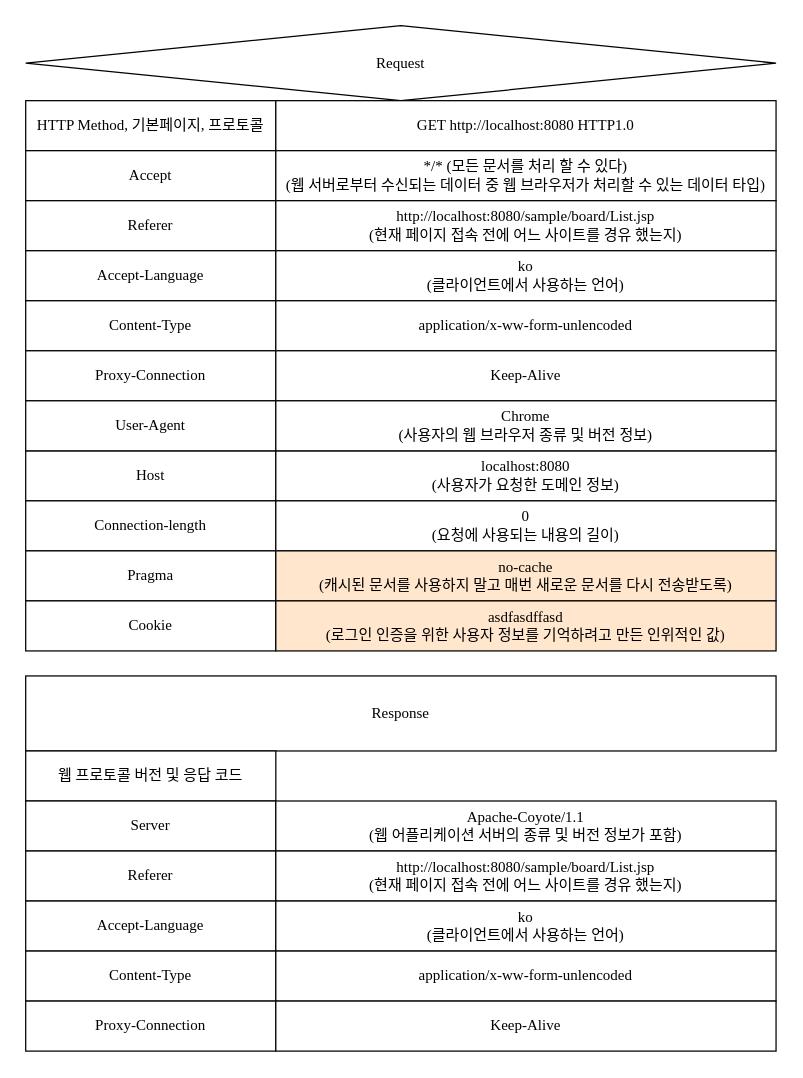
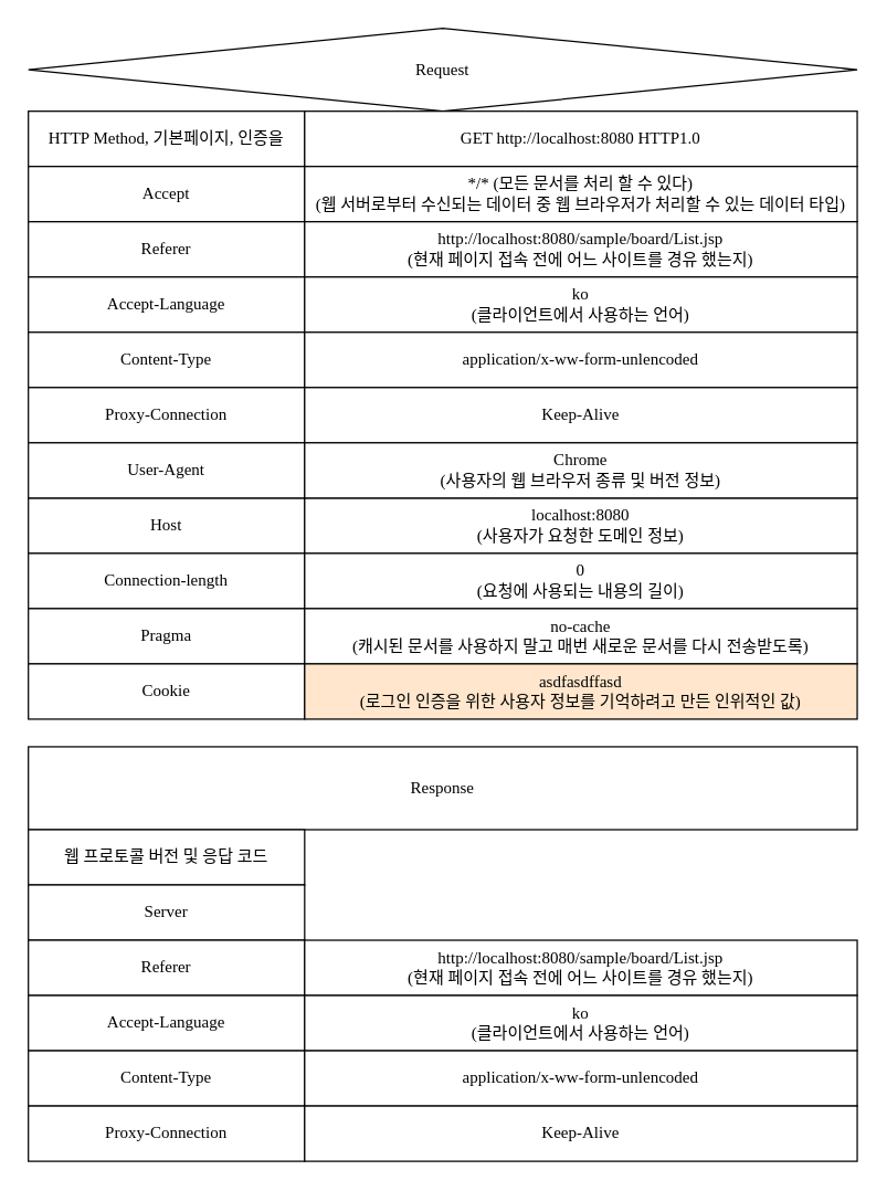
  <mxCell id="0" />
  <mxCell id="1" parent="0" />
  <mxCell id="2" value="Request" style="rhombus;whiteSpace=wrap;html=1;fontFamily=a고딕14;" vertex="1" parent="1"><mxGeometry x="20" y="20" width="600" height="60" as="geometry" /></mxCell>
- <mxCell id="3" value="&lt;font face=&quot;a고딕14&quot;&gt;HTTP Method, 기본페이지, 프로토콜&lt;/font&gt;" style="rounded=0;whiteSpace=wrap;html=1;" vertex="1" parent="1"><mxGeometry x="20" y="80" width="200" height="40" as="geometry" /></mxCell>
+ <mxCell id="3" value="&lt;font face=&quot;a고딕14&quot;&gt;HTTP Method, 기본페이지, 인증을&lt;/font&gt;" style="rounded=0;whiteSpace=wrap;html=1;" vertex="1" parent="1"><mxGeometry x="20" y="80" width="200" height="40" as="geometry" /></mxCell>
  <mxCell id="4" value="&lt;font face=&quot;a고딕14&quot;&gt;Accept&lt;/font&gt;" style="rounded=0;whiteSpace=wrap;html=1;" vertex="1" parent="1"><mxGeometry x="20" y="120" width="200" height="40" as="geometry" /></mxCell>
  <mxCell id="5" value="&lt;font face=&quot;a고딕14&quot;&gt;Referer&lt;/font&gt;" style="rounded=0;whiteSpace=wrap;html=1;" vertex="1" parent="1"><mxGeometry x="20" y="160" width="200" height="40" as="geometry" /></mxCell>
  <mxCell id="6" value="&lt;font face=&quot;a고딕14&quot;&gt;Host&lt;/font&gt;" style="rounded=0;whiteSpace=wrap;html=1;" vertex="1" parent="1"><mxGeometry x="20" y="360" width="200" height="40" as="geometry" /></mxCell>
  <mxCell id="7" value="&lt;font face=&quot;a고딕14&quot;&gt;Connection-length&lt;/font&gt;" style="rounded=0;whiteSpace=wrap;html=1;" vertex="1" parent="1"><mxGeometry x="20" y="400" width="200" height="40" as="geometry" /></mxCell>
  <mxCell id="8" value="&lt;font face=&quot;a고딕14&quot;&gt;Pragma&lt;/font&gt;" style="rounded=0;whiteSpace=wrap;html=1;" vertex="1" parent="1"><mxGeometry x="20" y="440" width="200" height="40" as="geometry" /></mxCell>
  <mxCell id="9" value="&lt;font face=&quot;a고딕14&quot;&gt;Cookie&lt;/font&gt;" style="rounded=0;whiteSpace=wrap;html=1;" vertex="1" parent="1"><mxGeometry x="20" y="480" width="200" height="40" as="geometry" /></mxCell>
  <mxCell id="10" value="&lt;font face=&quot;a고딕14&quot;&gt;GET http://localhost:8080 HTTP1.0&lt;/font&gt;" style="rounded=0;whiteSpace=wrap;html=1;" vertex="1" parent="1"><mxGeometry x="220" y="80" width="400" height="40" as="geometry" /></mxCell>
  <mxCell id="11" value="&lt;font face=&quot;a고딕14&quot;&gt;*/* (모든 문서를 처리 할 수 있다)&lt;br&gt;(웹 서버로부터 수신되는 데이터 중 웹 브라우저가 처리할 수 있는 데이터 타입)&lt;br&gt;&lt;/font&gt;" style="rounded=0;whiteSpace=wrap;html=1;" vertex="1" parent="1"><mxGeometry x="220" y="120" width="400" height="40" as="geometry" /></mxCell>
  <mxCell id="12" value="&lt;font face=&quot;a고딕14&quot;&gt;http://localhost:8080/sample/board/List.jsp&lt;br&gt;(현재 페이지 접속 전에 어느 사이트를 경유 했는지)&lt;br&gt;&lt;/font&gt;" style="rounded=0;whiteSpace=wrap;html=1;" vertex="1" parent="1"><mxGeometry x="220" y="160" width="400" height="40" as="geometry" /></mxCell>
  <mxCell id="13" value="&lt;font face=&quot;a고딕14&quot;&gt;localhost:8080&lt;br&gt;(사용자가 요청한 도메인 정보)&lt;br&gt;&lt;/font&gt;" style="rounded=0;whiteSpace=wrap;html=1;" vertex="1" parent="1"><mxGeometry x="220" y="360" width="400" height="40" as="geometry" /></mxCell>
  <mxCell id="14" value="&lt;font face=&quot;a고딕14&quot;&gt;0&lt;br&gt;(요청에 사용되는 내용의 길이)&lt;br&gt;&lt;/font&gt;" style="rounded=0;whiteSpace=wrap;html=1;" vertex="1" parent="1"><mxGeometry x="220" y="400" width="400" height="40" as="geometry" /></mxCell>
  <mxCell id="15" value="&lt;font face=&quot;a고딕14&quot;&gt;Accept-Language&lt;/font&gt;" style="rounded=0;whiteSpace=wrap;html=1;" vertex="1" parent="1"><mxGeometry x="20" y="200" width="200" height="40" as="geometry" /></mxCell>
  <mxCell id="16" value="&lt;font face=&quot;a고딕14&quot;&gt;ko&lt;br&gt;(클라이언트에서 사용하는 언어)&lt;br&gt;&lt;/font&gt;" style="rounded=0;whiteSpace=wrap;html=1;" vertex="1" parent="1"><mxGeometry x="220" y="200" width="400" height="40" as="geometry" /></mxCell>
  <mxCell id="17" value="&lt;font face=&quot;a고딕14&quot;&gt;Content-Type&lt;/font&gt;" style="rounded=0;whiteSpace=wrap;html=1;" vertex="1" parent="1"><mxGeometry x="20" y="240" width="200" height="40" as="geometry" /></mxCell>
  <mxCell id="18" value="&lt;font face=&quot;a고딕14&quot;&gt;application/x-ww-form-unlencoded&lt;/font&gt;" style="rounded=0;whiteSpace=wrap;html=1;" vertex="1" parent="1"><mxGeometry x="220" y="240" width="400" height="40" as="geometry" /></mxCell>
  <mxCell id="19" value="&lt;font face=&quot;a고딕14&quot;&gt;Proxy-Connection&lt;/font&gt;" style="rounded=0;whiteSpace=wrap;html=1;" vertex="1" parent="1"><mxGeometry x="20" y="280" width="200" height="40" as="geometry" /></mxCell>
  <mxCell id="20" value="&lt;font face=&quot;a고딕14&quot;&gt;Keep-Alive&lt;/font&gt;" style="rounded=0;whiteSpace=wrap;html=1;" vertex="1" parent="1"><mxGeometry x="220" y="280" width="400" height="40" as="geometry" /></mxCell>
  <mxCell id="21" value="&lt;font face=&quot;a고딕14&quot;&gt;User-Agent&lt;/font&gt;" style="rounded=0;whiteSpace=wrap;html=1;" vertex="1" parent="1"><mxGeometry x="20" y="320" width="200" height="40" as="geometry" /></mxCell>
  <mxCell id="22" value="&lt;font face=&quot;a고딕14&quot;&gt;Chrome&lt;br&gt;(사용자의 웹 브라우저 종류 및 버전 정보)&lt;br&gt;&lt;/font&gt;" style="rounded=0;whiteSpace=wrap;html=1;" vertex="1" parent="1"><mxGeometry x="220" y="320" width="400" height="40" as="geometry" /></mxCell>
- <mxCell id="23" value="&lt;font face=&quot;a고딕14&quot;&gt;no-cache&lt;br&gt;(캐시된 문서를 사용하지 말고 매번 새로운 문서를 다시 전송받도록)&lt;br&gt;&lt;/font&gt;" style="rounded=0;whiteSpace=wrap;html=1;fillColor=#ffe6cc;" vertex="1" parent="1"><mxGeometry x="220" y="440" width="400" height="40" as="geometry" /></mxCell>
+ <mxCell id="23" value="&lt;font face=&quot;a고딕14&quot;&gt;no-cache&lt;br&gt;(캐시된 문서를 사용하지 말고 매번 새로운 문서를 다시 전송받도록)&lt;br&gt;&lt;/font&gt;" style="rounded=0;whiteSpace=wrap;html=1;" vertex="1" parent="1"><mxGeometry x="220" y="440" width="400" height="40" as="geometry" /></mxCell>
  <mxCell id="24" value="&lt;font face=&quot;a고딕14&quot;&gt;asdfasdffasd&lt;br&gt;(로그인 인증을 위한 사용자 정보를 기억하려고 만든 인위적인 값)&lt;br&gt;&lt;/font&gt;" style="rounded=0;whiteSpace=wrap;html=1;fillColor=#ffe6cc;" vertex="1" parent="1"><mxGeometry x="220" y="480" width="400" height="40" as="geometry" /></mxCell>
  <mxCell id="25" value="Response" style="rounded=0;whiteSpace=wrap;html=1;fontFamily=a고딕14;" vertex="1" parent="1"><mxGeometry x="20" y="540" width="600" height="60" as="geometry" /></mxCell>
  <mxCell id="26" value="&lt;font face=&quot;a고딕14&quot;&gt;웹 프로토콜 버전 및 응답 코드&lt;/font&gt;" style="rounded=0;whiteSpace=wrap;html=1;" vertex="1" parent="1"><mxGeometry x="20" y="600" width="200" height="40" as="geometry" /></mxCell>
  <mxCell id="27" value="&lt;font face=&quot;a고딕14&quot;&gt;Server&lt;/font&gt;" style="rounded=0;whiteSpace=wrap;html=1;" vertex="1" parent="1"><mxGeometry x="20" y="640" width="200" height="40" as="geometry" /></mxCell>
  <mxCell id="28" value="&lt;font face=&quot;a고딕14&quot;&gt;Referer&lt;/font&gt;" style="rounded=0;whiteSpace=wrap;html=1;" vertex="1" parent="1"><mxGeometry x="20" y="680" width="200" height="40" as="geometry" /></mxCell>
- <mxCell id="29" value="&lt;font face=&quot;a고딕14&quot;&gt;Apache-Coyote/1.1&lt;br&gt;(웹 어플리케이션 서버의 종류 및 버전 정보가 포함)&lt;br&gt;&lt;/font&gt;" style="rounded=0;whiteSpace=wrap;html=1;" vertex="1" parent="1"><mxGeometry x="220" y="640" width="400" height="40" as="geometry" /></mxCell>
  <mxCell id="30" value="&lt;font face=&quot;a고딕14&quot;&gt;http://localhost:8080/sample/board/List.jsp&lt;br&gt;(현재 페이지 접속 전에 어느 사이트를 경유 했는지)&lt;br&gt;&lt;/font&gt;" style="rounded=0;whiteSpace=wrap;html=1;" vertex="1" parent="1"><mxGeometry x="220" y="680" width="400" height="40" as="geometry" /></mxCell>
  <mxCell id="31" value="&lt;font face=&quot;a고딕14&quot;&gt;Accept-Language&lt;/font&gt;" style="rounded=0;whiteSpace=wrap;html=1;" vertex="1" parent="1"><mxGeometry x="20" y="720" width="200" height="40" as="geometry" /></mxCell>
  <mxCell id="32" value="&lt;font face=&quot;a고딕14&quot;&gt;ko&lt;br&gt;(클라이언트에서 사용하는 언어)&lt;br&gt;&lt;/font&gt;" style="rounded=0;whiteSpace=wrap;html=1;" vertex="1" parent="1"><mxGeometry x="220" y="720" width="400" height="40" as="geometry" /></mxCell>
  <mxCell id="33" value="&lt;font face=&quot;a고딕14&quot;&gt;Content-Type&lt;/font&gt;" style="rounded=0;whiteSpace=wrap;html=1;" vertex="1" parent="1"><mxGeometry x="20" y="760" width="200" height="40" as="geometry" /></mxCell>
  <mxCell id="34" value="&lt;font face=&quot;a고딕14&quot;&gt;application/x-ww-form-unlencoded&lt;/font&gt;" style="rounded=0;whiteSpace=wrap;html=1;" vertex="1" parent="1"><mxGeometry x="220" y="760" width="400" height="40" as="geometry" /></mxCell>
  <mxCell id="35" value="&lt;font face=&quot;a고딕14&quot;&gt;Proxy-Connection&lt;/font&gt;" style="rounded=0;whiteSpace=wrap;html=1;" vertex="1" parent="1"><mxGeometry x="20" y="800" width="200" height="40" as="geometry" /></mxCell>
  <mxCell id="36" value="&lt;font face=&quot;a고딕14&quot;&gt;Keep-Alive&lt;/font&gt;" style="rounded=0;whiteSpace=wrap;html=1;" vertex="1" parent="1"><mxGeometry x="220" y="800" width="400" height="40" as="geometry" /></mxCell>
